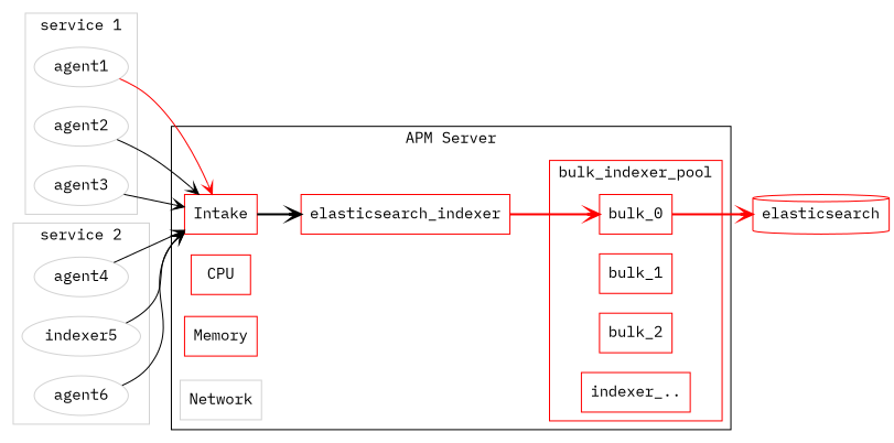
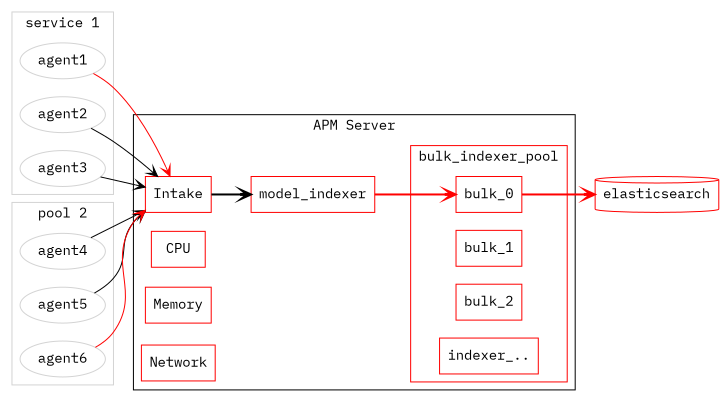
  digraph {
    compound=true
    fontname="IBM Plex Mono"
    rankdir=LR
    node [color=red fontname="IBM Plex Mono" shape=box]
    edge [arrowhead=open arrowtail=open fontname="IBM Plex Mono"]
    agent1 [color=lightgrey shape=""]
    agent2 [color=lightgrey shape=""]
    agent3 [color=lightgrey shape=""]
    agent4 [color=lightgrey shape=""]
-   agent5 [color=lightgrey label=indexer5 shape=""]
+   agent5 [color=lightgrey shape=""]
    agent6 [color=lightgrey shape=""]
    bulk_0
    bulk_1
    bulk_2
    n10 [label="indexer_.."]
    Intake
-   model_indexer [label=elasticsearch_indexer]
+   model_indexer
    CPU
    Memory
-   Network [color=lightgrey]
+   Network
    elasticsearch [shape=cylinder]
    subgraph cluster_1 {
      color=lightgrey
      label="service 1"
      agent1
      agent2
      agent3
    }
    subgraph cluster_2 {
      color=lightgrey
-     label="service 2"
+     label="pool 2"
      agent4
      agent5
      agent6
    }
    subgraph cluster_3 {
      label="APM Server"
      Intake
      model_indexer
      CPU
      Memory
      Network
      subgraph cluster_4 {
        color=red
        label=bulk_indexer_pool
        bulk_0
        bulk_1
        bulk_2
        n10
      }
    }
    agent1 -> Intake [color=red]
    agent2 -> Intake
    agent3 -> Intake
    agent4 -> Intake
    agent5 -> Intake
-   agent6 -> Intake
+   agent6 -> Intake [color=red]
    bulk_0 -> elasticsearch [color=red style=bold]
    Intake -> model_indexer [style=bold]
    model_indexer -> bulk_0 [color=red style=bold]
  }
